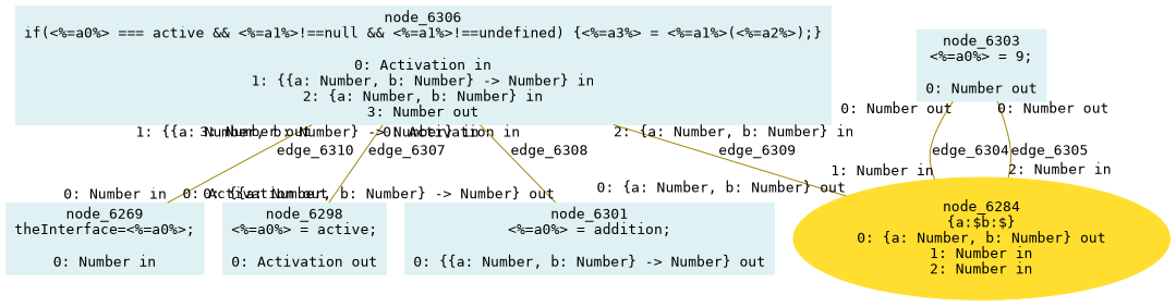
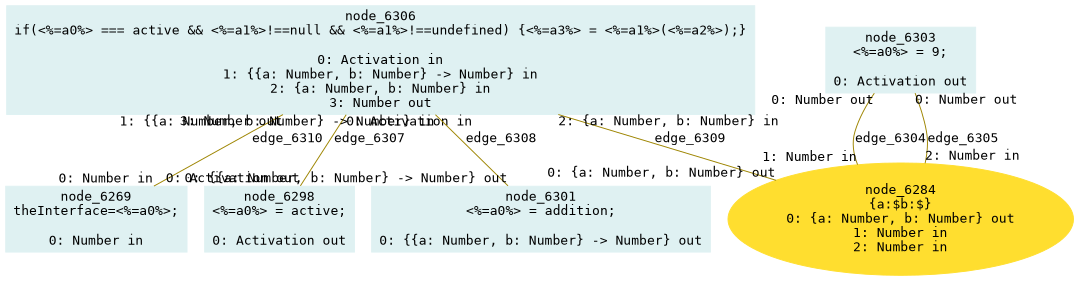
  digraph {
    fontname="DejaVu Sans Mono"
    node [color="#dff1f2" fontname="DejaVu Sans Mono" shape=box style=filled]
    edge [arrowHead=none arrowsize=1 color="#9d8400" dir=none fontname="DejaVu Sans Mono" taillabel="0: Number out"]
    n1 [label="node_6269\ntheInterface=<%=a0%>;\n\n0: Number in"]
    n2 [color="#ffde2f" label="node_6284\n{a:$b:$}\n0: {a: Number, b: Number} out\n1: Number in\n2: Number in" shape=ellipse]
    n3 [label="node_6298\n<%=a0%> = active;\n\n0: Activation out"]
    n4 [label="node_6301\n<%=a0%> = addition;\n\n0: {{a: Number, b: Number} -> Number} out"]
-   n5 [label="node_6303\n<%=a0%> = 9;\n\n0: Number out"]
+   n5 [label="node_6303\n<%=a0%> = 9;\n\n0: Activation out"]
    n6 [label="node_6306\nif(<%=a0%> === active && <%=a1%>!==null && <%=a1%>!==undefined) {<%=a3%> = <%=a1%>(<%=a2%>);}\n\n0: Activation in\n1: {{a: Number, b: Number} -> Number} in\n2: {a: Number, b: Number} in\n3: Number out"]
    n5 -> n2 [headlabel="1: Number in" label=edge_6304]
    n5 -> n2 [headlabel="2: Number in" label=edge_6305]
    n6 -> n1 [headlabel="0: Number in" label=edge_6310 taillabel="3: Number out"]
    n6 -> n2 [headlabel="0: {a: Number, b: Number} out" label=edge_6309 taillabel="2: {a: Number, b: Number} in"]
    n6 -> n3 [headlabel="0: Activation out" label=edge_6307 taillabel="0: Activation in"]
    n6 -> n4 [headlabel="0: {{a: Number, b: Number} -> Number} out" label=edge_6308 taillabel="1: {{a: Number, b: Number} -> Number} in"]
  }
